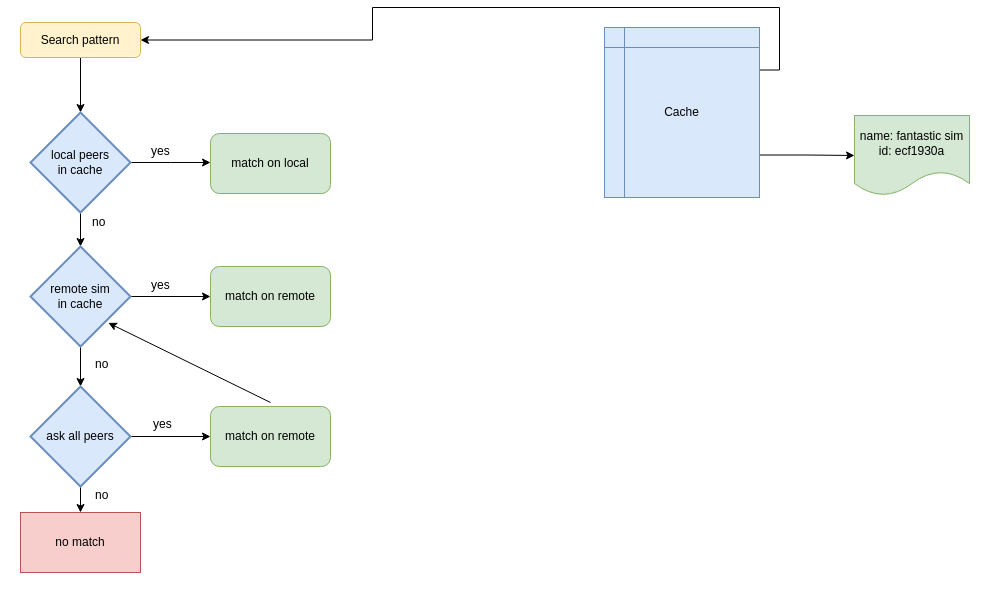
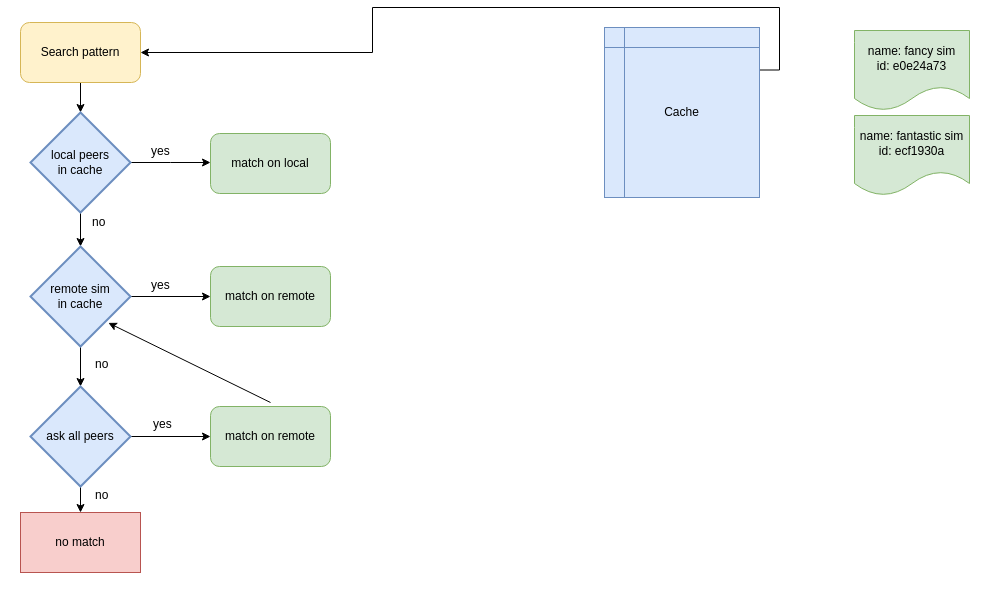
  <mxCell id="0" />
  <mxCell id="1" parent="0" />
  <mxCell id="2" value="" style="edgeStyle=orthogonalEdgeStyle;rounded=0;orthogonalLoop=1;jettySize=auto;html=1;" edge="1" parent="1" source="3" target="6"><mxGeometry relative="1" as="geometry" /></mxCell>
- <mxCell id="3" value="Search pattern" style="rounded=1;whiteSpace=wrap;html=1;fillColor=#fff2cc;strokeColor=#d6b656;" vertex="1" parent="1"><mxGeometry x="20" y="20" width="120" height="35" as="geometry" /></mxCell>
+ <mxCell id="3" value="Search pattern" style="rounded=1;whiteSpace=wrap;html=1;fillColor=#fff2cc;strokeColor=#d6b656;" vertex="1" parent="1"><mxGeometry x="20" y="20" width="120" height="60" as="geometry" /></mxCell>
  <mxCell id="4" value="" style="edgeStyle=orthogonalEdgeStyle;rounded=0;orthogonalLoop=1;jettySize=auto;html=1;" edge="1" parent="1" source="6" target="10"><mxGeometry relative="1" as="geometry" /></mxCell>
  <mxCell id="5" value="" style="edgeStyle=orthogonalEdgeStyle;rounded=0;orthogonalLoop=1;jettySize=auto;html=1;" edge="1" parent="1" source="6"><mxGeometry relative="1" as="geometry"><mxPoint x="210" y="160" as="targetPoint" /></mxGeometry></mxCell>
  <mxCell id="6" value="local peers&lt;br&gt;in cache" style="strokeWidth=2;html=1;shape=mxgraph.flowchart.decision;whiteSpace=wrap;fillColor=#dae8fc;strokeColor=#6c8ebf;" vertex="1" parent="1"><mxGeometry x="30" y="110" width="100" height="100" as="geometry" /></mxCell>
  <mxCell id="7" value="match on local" style="rounded=1;whiteSpace=wrap;html=1;fillColor=#d5e8d4;strokeColor=#82b366;" vertex="1" parent="1"><mxGeometry x="210" y="131" width="120" height="60" as="geometry" /></mxCell>
  <mxCell id="8" value="" style="edgeStyle=orthogonalEdgeStyle;rounded=0;orthogonalLoop=1;jettySize=auto;html=1;" edge="1" parent="1" source="10" target="13"><mxGeometry relative="1" as="geometry" /></mxCell>
  <mxCell id="9" value="" style="edgeStyle=orthogonalEdgeStyle;rounded=0;orthogonalLoop=1;jettySize=auto;html=1;" edge="1" parent="1" source="10" target="14"><mxGeometry relative="1" as="geometry" /></mxCell>
  <mxCell id="10" value="remote sim&lt;br&gt;in cache" style="strokeWidth=2;html=1;shape=mxgraph.flowchart.decision;whiteSpace=wrap;fillColor=#dae8fc;strokeColor=#6c8ebf;" vertex="1" parent="1"><mxGeometry x="30" y="244" width="100" height="100" as="geometry" /></mxCell>
  <mxCell id="11" value="" style="edgeStyle=orthogonalEdgeStyle;rounded=0;orthogonalLoop=1;jettySize=auto;html=1;" edge="1" parent="1" source="13" target="15"><mxGeometry relative="1" as="geometry" /></mxCell>
  <mxCell id="12" value="" style="edgeStyle=orthogonalEdgeStyle;rounded=0;orthogonalLoop=1;jettySize=auto;html=1;" edge="1" parent="1" source="13" target="22"><mxGeometry relative="1" as="geometry" /></mxCell>
  <mxCell id="13" value="ask all peers" style="strokeWidth=2;html=1;shape=mxgraph.flowchart.decision;whiteSpace=wrap;fillColor=#dae8fc;strokeColor=#6c8ebf;" vertex="1" parent="1"><mxGeometry x="30" y="384" width="100" height="100" as="geometry" /></mxCell>
  <mxCell id="14" value="match on remote" style="rounded=1;whiteSpace=wrap;html=1;fillColor=#d5e8d4;strokeColor=#82b366;" vertex="1" parent="1"><mxGeometry x="210" y="264" width="120" height="60" as="geometry" /></mxCell>
  <mxCell id="15" value="match on remote" style="rounded=1;whiteSpace=wrap;html=1;fillColor=#d5e8d4;strokeColor=#82b366;" vertex="1" parent="1"><mxGeometry x="210" y="404" width="120" height="60" as="geometry" /></mxCell>
  <mxCell id="16" value="" style="endArrow=classic;html=1;entryX=0.779;entryY=0.764;entryDx=0;entryDy=0;entryPerimeter=0;" edge="1" parent="1" target="10"><mxGeometry width="50" height="50" relative="1" as="geometry"><mxPoint x="270" y="400" as="sourcePoint" /><mxPoint x="320" y="374" as="targetPoint" /></mxGeometry></mxCell>
  <mxCell id="17" value="yes" style="text;html=1;resizable=0;points=[];autosize=1;align=left;verticalAlign=top;spacingTop=-4;" vertex="1" parent="1"><mxGeometry x="149" y="139" width="30" height="20" as="geometry" /></mxCell>
  <mxCell id="18" value="no" style="text;html=1;resizable=0;points=[];autosize=1;align=left;verticalAlign=top;spacingTop=-4;" vertex="1" parent="1"><mxGeometry x="90" y="210" width="30" height="20" as="geometry" /></mxCell>
  <mxCell id="19" value="yes" style="text;html=1;resizable=0;points=[];autosize=1;align=left;verticalAlign=top;spacingTop=-4;" vertex="1" parent="1"><mxGeometry x="149" y="273" width="30" height="20" as="geometry" /></mxCell>
  <mxCell id="20" value="no" style="text;html=1;resizable=0;points=[];autosize=1;align=left;verticalAlign=top;spacingTop=-4;" vertex="1" parent="1"><mxGeometry x="93" y="352" width="30" height="20" as="geometry" /></mxCell>
  <mxCell id="21" value="yes" style="text;html=1;resizable=0;points=[];autosize=1;align=left;verticalAlign=top;spacingTop=-4;" vertex="1" parent="1"><mxGeometry x="151" y="412" width="30" height="20" as="geometry" /></mxCell>
  <mxCell id="22" value="no match" style="rounded=0;whiteSpace=wrap;html=1;fillColor=#f8cecc;strokeColor=#b85450;" vertex="1" parent="1"><mxGeometry x="20" y="510" width="120" height="60" as="geometry" /></mxCell>
  <mxCell id="23" value="no" style="text;html=1;resizable=0;points=[];autosize=1;align=left;verticalAlign=top;spacingTop=-4;" vertex="1" parent="1"><mxGeometry x="93" y="483" width="30" height="20" as="geometry" /></mxCell>
  <mxCell id="24" style="edgeStyle=orthogonalEdgeStyle;rounded=0;orthogonalLoop=1;jettySize=auto;html=1;exitX=1;exitY=0.25;exitDx=0;exitDy=0;" edge="1" parent="1" source="26" target="3"><mxGeometry relative="1" as="geometry" /></mxCell>
- <mxCell id="25" style="edgeStyle=orthogonalEdgeStyle;rounded=0;orthogonalLoop=1;jettySize=auto;html=1;exitX=1;exitY=0.75;exitDx=0;exitDy=0;" edge="1" parent="1" source="26" target="28"><mxGeometry relative="1" as="geometry" /></mxCell>
  <mxCell id="26" value="Cache" style="shape=internalStorage;whiteSpace=wrap;html=1;backgroundOutline=1;fillColor=#dae8fc;strokeColor=#6c8ebf;" vertex="1" parent="1"><mxGeometry x="604" y="25" width="155" height="170" as="geometry" /></mxCell>
+ <mxCell id="27" value="name: fancy sim&lt;br&gt;id:&amp;nbsp;e0e24a73" style="shape=document;whiteSpace=wrap;html=1;boundedLbl=1;fillColor=#d5e8d4;strokeColor=#82b366;" vertex="1" parent="1"><mxGeometry x="854" y="28" width="115" height="80" as="geometry" /></mxCell>
  <mxCell id="28" value="name: fantastic sim&lt;br&gt;id:&amp;nbsp;ecf1930a" style="shape=document;whiteSpace=wrap;html=1;boundedLbl=1;fillColor=#d5e8d4;strokeColor=#82b366;" vertex="1" parent="1"><mxGeometry x="854" y="113" width="115" height="80" as="geometry" /></mxCell>
